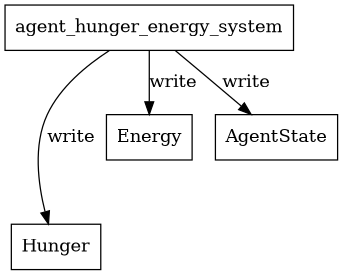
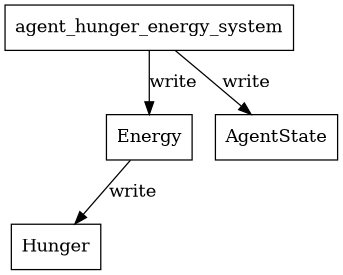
  digraph {
    node [shape=box]
    agent_hunger_energy_system
    Hunger
    Energy
    AgentState
-   agent_hunger_energy_system -> Hunger [label=write]
+   Energy -> Hunger [label=write]
    agent_hunger_energy_system -> Energy [label=write]
    agent_hunger_energy_system -> AgentState [label=write]
  }
